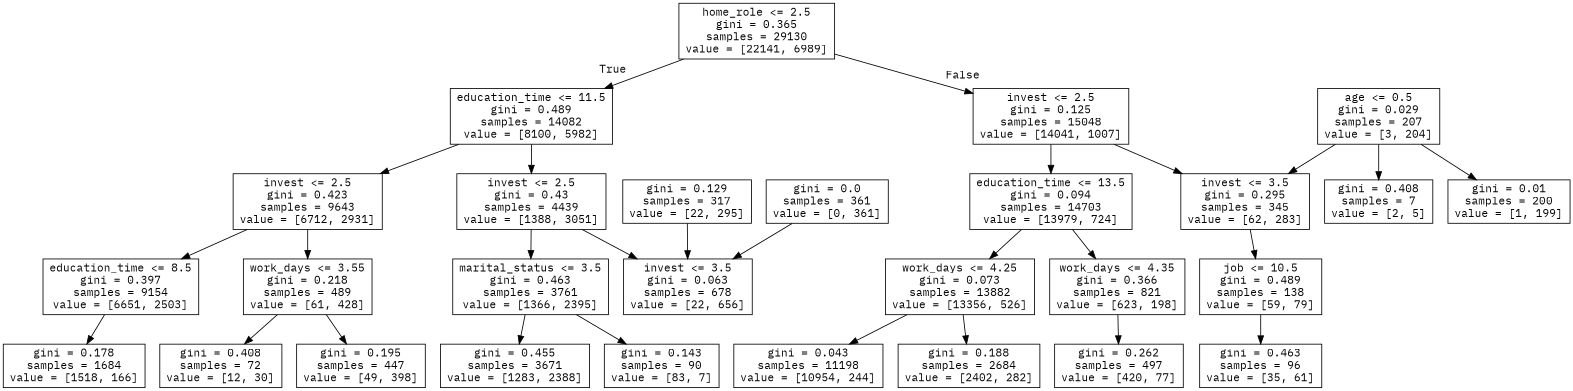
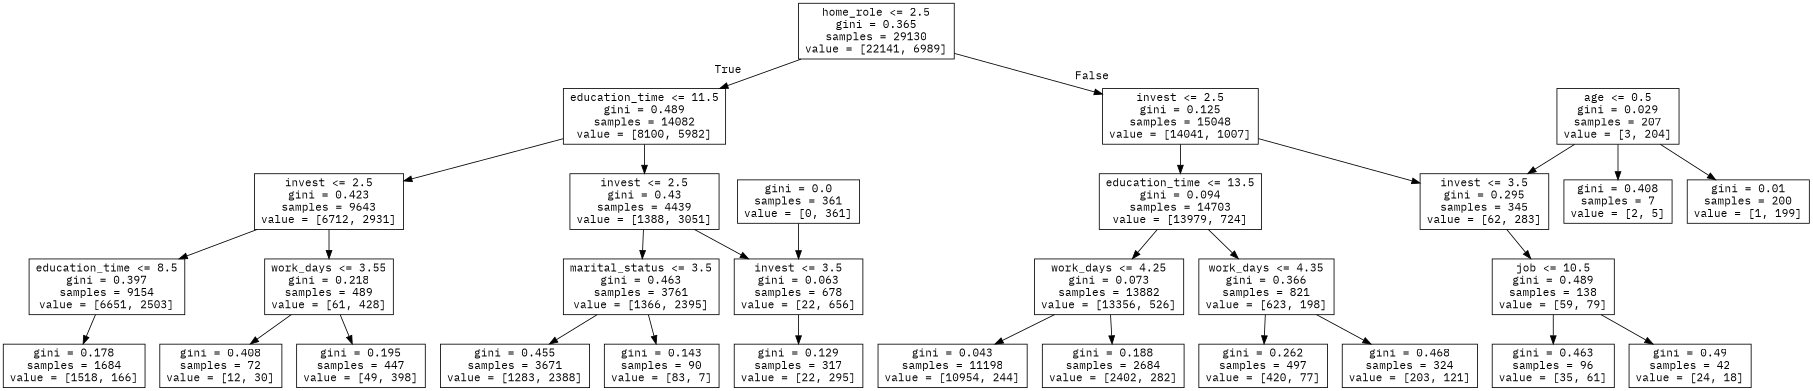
  digraph {
    fontname="IBM Plex Mono"
    node [fontname="IBM Plex Mono" shape=box]
    edge [fontname="IBM Plex Mono"]
    n1 [label="home_role <= 2.5\ngini = 0.365\nsamples = 29130\nvalue = [22141, 6989]"]
    n2 [label="education_time <= 11.5\ngini = 0.489\nsamples = 14082\nvalue = [8100, 5982]"]
    n3 [label="invest <= 2.5\ngini = 0.125\nsamples = 15048\nvalue = [14041, 1007]"]
    n4 [label="invest <= 2.5\ngini = 0.423\nsamples = 9643\nvalue = [6712, 2931]"]
    n5 [label="invest <= 2.5\ngini = 0.43\nsamples = 4439\nvalue = [1388, 3051]"]
    n6 [label="education_time <= 13.5\ngini = 0.094\nsamples = 14703\nvalue = [13979, 724]"]
    n7 [label="invest <= 3.5\ngini = 0.295\nsamples = 345\nvalue = [62, 283]"]
    n8 [label="education_time <= 8.5\ngini = 0.397\nsamples = 9154\nvalue = [6651, 2503]"]
    n9 [label="work_days <= 3.55\ngini = 0.218\nsamples = 489\nvalue = [61, 428]"]
    n10 [label="marital_status <= 3.5\ngini = 0.463\nsamples = 3761\nvalue = [1366, 2395]"]
    n11 [label="invest <= 3.5\ngini = 0.063\nsamples = 678\nvalue = [22, 656]"]
    n12 [label="gini = 0.178\nsamples = 1684\nvalue = [1518, 166]"]
    n13 [label="gini = 0.408\nsamples = 72\nvalue = [12, 30]"]
    n14 [label="gini = 0.195\nsamples = 447\nvalue = [49, 398]"]
    n15 [label="gini = 0.455\nsamples = 3671\nvalue = [1283, 2388]"]
    n16 [label="gini = 0.143\nsamples = 90\nvalue = [83, 7]"]
    n17 [label="gini = 0.129\nsamples = 317\nvalue = [22, 295]"]
    n18 [label="gini = 0.0\nsamples = 361\nvalue = [0, 361]"]
    n19 [label="work_days <= 4.25\ngini = 0.073\nsamples = 13882\nvalue = [13356, 526]"]
    n20 [label="work_days <= 4.35\ngini = 0.366\nsamples = 821\nvalue = [623, 198]"]
    n21 [label="job <= 10.5\ngini = 0.489\nsamples = 138\nvalue = [59, 79]"]
    n22 [label="gini = 0.043\nsamples = 11198\nvalue = [10954, 244]"]
    n23 [label="gini = 0.188\nsamples = 2684\nvalue = [2402, 282]"]
    n24 [label="gini = 0.262\nsamples = 497\nvalue = [420, 77]"]
+   n25 [label="gini = 0.468\nsamples = 324\nvalue = [203, 121]"]
    n26 [label="gini = 0.463\nsamples = 96\nvalue = [35, 61]"]
+   n27 [label="gini = 0.49\nsamples = 42\nvalue = [24, 18]"]
    n28 [label="age <= 0.5\ngini = 0.029\nsamples = 207\nvalue = [3, 204]"]
    n29 [label="gini = 0.408\nsamples = 7\nvalue = [2, 5]"]
    n30 [label="gini = 0.01\nsamples = 200\nvalue = [1, 199]"]
    n1 -> n2 [headlabel=True labelangle=45 labeldistance=2.5]
    n1 -> n3 [headlabel=False labelangle=-45 labeldistance=2.5]
    n2 -> n4
    n2 -> n5
    n3 -> n6
    n3 -> n7
    n4 -> n8
    n4 -> n9
    n5 -> n10
    n5 -> n11
    n6 -> n19
    n6 -> n20
    n7 -> n21
    n8 -> n12
    n9 -> n13
    n9 -> n14
    n10 -> n15
    n10 -> n16
-   n17 -> n11
+   n11 -> n17
    n18 -> n11
    n19 -> n22
    n19 -> n23
    n20 -> n24
+   n20 -> n25
    n21 -> n26
+   n21 -> n27
    n28 -> n7
    n28 -> n29
    n28 -> n30
  }
